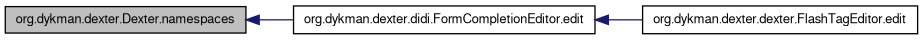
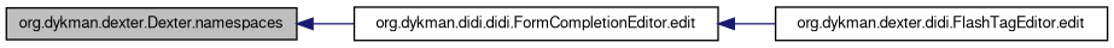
  digraph {
    rankdir=LR
    node [color=black fontname=FreeSans fontsize=10 shape=record]
    edge [color=midnightblue dir=back fontname=FreeSans fontsize=10 labelfontname=FreeSans labelfontsize=10 style=solid]
    n1 [fillcolor=grey75 fontcolor=black height=0.2 label="org.dykman.dexter.Dexter.namespaces" style=filled width=0.4]
-   n2 [height=0.2 label="org.dykman.dexter.didi.FormCompletionEditor.edit" width=0.4]
-   n3 [height=0.2 label="org.dykman.dexter.dexter.FlashTagEditor.edit" width=0.4]
+   n2 [height=0.2 label="org.dykman.didi.didi.FormCompletionEditor.edit" width=0.4]
+   n3 [height=0.2 label="org.dykman.dexter.didi.FlashTagEditor.edit" width=0.4]
    n1 -> n2
    n2 -> n3
  }
